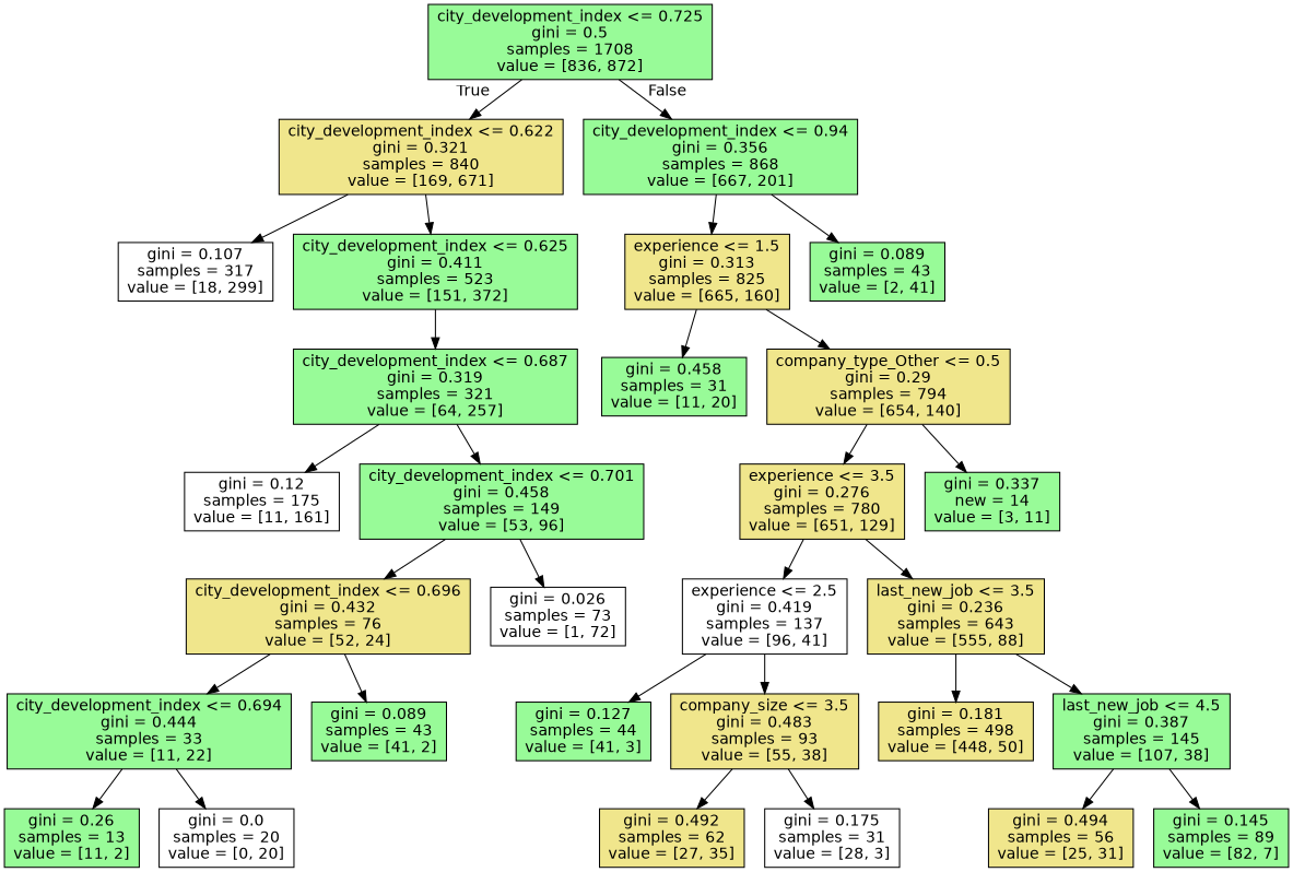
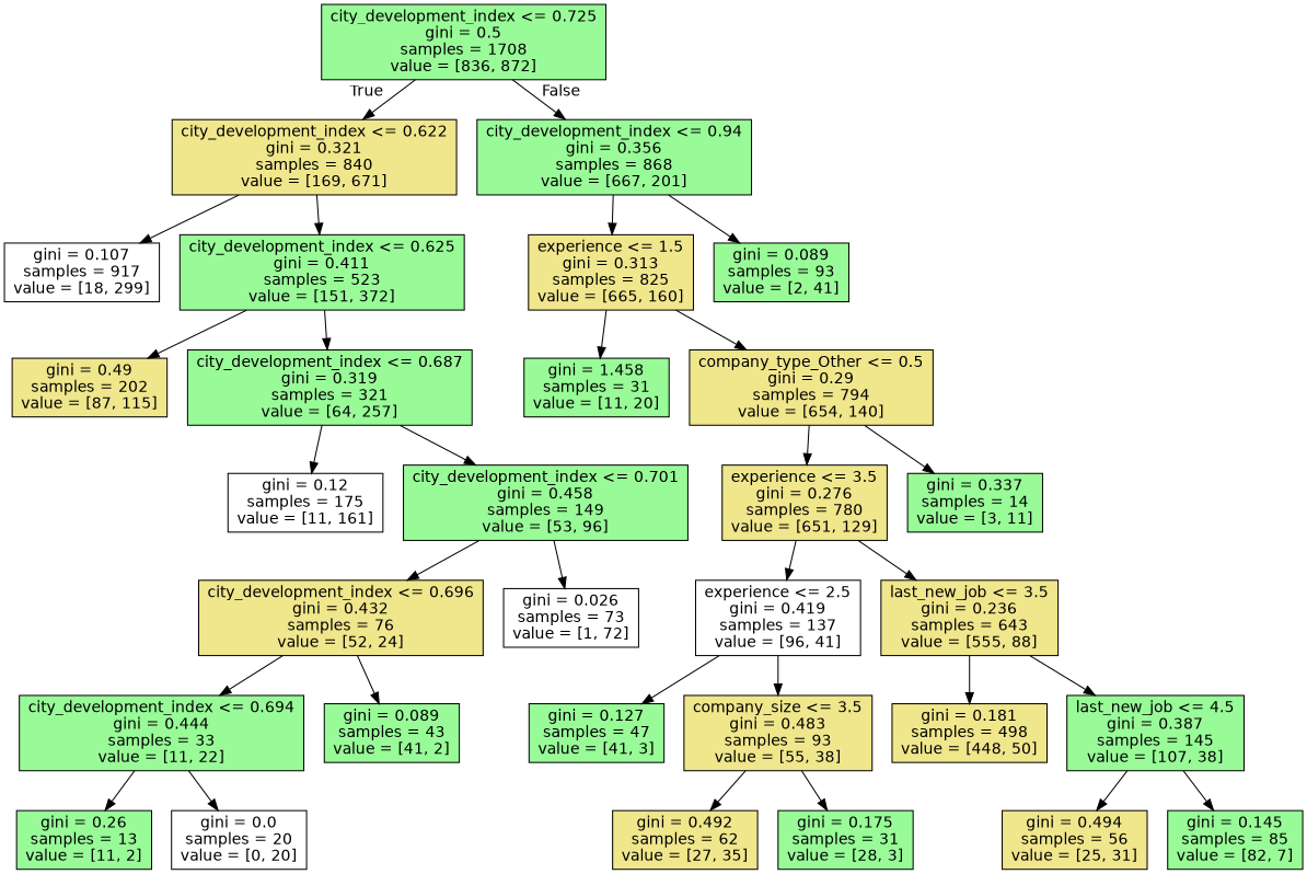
  digraph {
    node [fillcolor=palegreen fontname=helvetica shape=box style=filled]
    edge [fontname=helvetica]
    n1 [label="city_development_index <= 0.725\ngini = 0.5\nsamples = 1708\nvalue = [836, 872]"]
    n2 [fillcolor=khaki label="city_development_index <= 0.622\ngini = 0.321\nsamples = 840\nvalue = [169, 671]"]
    n3 [label="city_development_index <= 0.94\ngini = 0.356\nsamples = 868\nvalue = [667, 201]"]
-   n4 [fillcolor=white label="gini = 0.107\nsamples = 317\nvalue = [18, 299]"]
+   n4 [fillcolor=white label="gini = 0.107\nsamples = 917\nvalue = [18, 299]"]
    n5 [label="city_development_index <= 0.625\ngini = 0.411\nsamples = 523\nvalue = [151, 372]"]
    n6 [fillcolor=khaki label="experience <= 1.5\ngini = 0.313\nsamples = 825\nvalue = [665, 160]"]
-   n7 [label="gini = 0.089\nsamples = 43\nvalue = [2, 41]"]
+   n7 [label="gini = 0.089\nsamples = 93\nvalue = [2, 41]"]
+   n8 [fillcolor=khaki label="gini = 0.49\nsamples = 202\nvalue = [87, 115]"]
    n9 [label="city_development_index <= 0.687\ngini = 0.319\nsamples = 321\nvalue = [64, 257]"]
    n10 [fillcolor=white label="gini = 0.12\nsamples = 175\nvalue = [11, 161]"]
    n11 [label="city_development_index <= 0.701\ngini = 0.458\nsamples = 149\nvalue = [53, 96]"]
    n12 [fillcolor=khaki label="city_development_index <= 0.696\ngini = 0.432\nsamples = 76\nvalue = [52, 24]"]
    n13 [fillcolor=white label="gini = 0.026\nsamples = 73\nvalue = [1, 72]"]
    n14 [label="city_development_index <= 0.694\ngini = 0.444\nsamples = 33\nvalue = [11, 22]"]
    n15 [label="gini = 0.089\nsamples = 43\nvalue = [41, 2]"]
    n16 [label="gini = 0.26\nsamples = 13\nvalue = [11, 2]"]
    n17 [fillcolor=white label="gini = 0.0\nsamples = 20\nvalue = [0, 20]"]
-   n18 [label="gini = 0.458\nsamples = 31\nvalue = [11, 20]"]
+   n18 [label="gini = 1.458\nsamples = 31\nvalue = [11, 20]"]
    n19 [fillcolor=khaki label="company_type_Other <= 0.5\ngini = 0.29\nsamples = 794\nvalue = [654, 140]"]
    n20 [fillcolor=khaki label="experience <= 3.5\ngini = 0.276\nsamples = 780\nvalue = [651, 129]"]
-   n21 [label="gini = 0.337\nnew = 14\nvalue = [3, 11]"]
+   n21 [label="gini = 0.337\nsamples = 14\nvalue = [3, 11]"]
    n22 [fillcolor=white label="experience <= 2.5\ngini = 0.419\nsamples = 137\nvalue = [96, 41]"]
    n23 [fillcolor=khaki label="last_new_job <= 3.5\ngini = 0.236\nsamples = 643\nvalue = [555, 88]"]
-   n24 [label="gini = 0.127\nsamples = 44\nvalue = [41, 3]"]
+   n24 [label="gini = 0.127\nsamples = 47\nvalue = [41, 3]"]
    n25 [fillcolor=khaki label="company_size <= 3.5\ngini = 0.483\nsamples = 93\nvalue = [55, 38]"]
    n26 [fillcolor=khaki label="gini = 0.181\nsamples = 498\nvalue = [448, 50]"]
    n27 [label="last_new_job <= 4.5\ngini = 0.387\nsamples = 145\nvalue = [107, 38]"]
    n28 [fillcolor=khaki label="gini = 0.492\nsamples = 62\nvalue = [27, 35]"]
-   n29 [fillcolor=white label="gini = 0.175\nsamples = 31\nvalue = [28, 3]"]
+   n29 [label="gini = 0.175\nsamples = 31\nvalue = [28, 3]"]
    n30 [fillcolor=khaki label="gini = 0.494\nsamples = 56\nvalue = [25, 31]"]
-   n31 [label="gini = 0.145\nsamples = 89\nvalue = [82, 7]"]
+   n31 [label="gini = 0.145\nsamples = 85\nvalue = [82, 7]"]
    n1 -> n2 [headlabel=True labelangle=45 labeldistance=2.5]
    n1 -> n3 [headlabel=False labelangle=-45 labeldistance=2.5]
    n2 -> n4
    n2 -> n5
    n3 -> n6
    n3 -> n7
+   n5 -> n8
    n5 -> n9
    n6 -> n18
    n6 -> n19
    n9 -> n10
    n9 -> n11
    n11 -> n12
    n11 -> n13
    n12 -> n14
    n12 -> n15
    n14 -> n16
    n14 -> n17
    n19 -> n20
    n19 -> n21
    n20 -> n22
    n20 -> n23
    n22 -> n24
    n22 -> n25
    n23 -> n26
    n23 -> n27
    n25 -> n28
    n25 -> n29
    n27 -> n30
    n27 -> n31
  }
